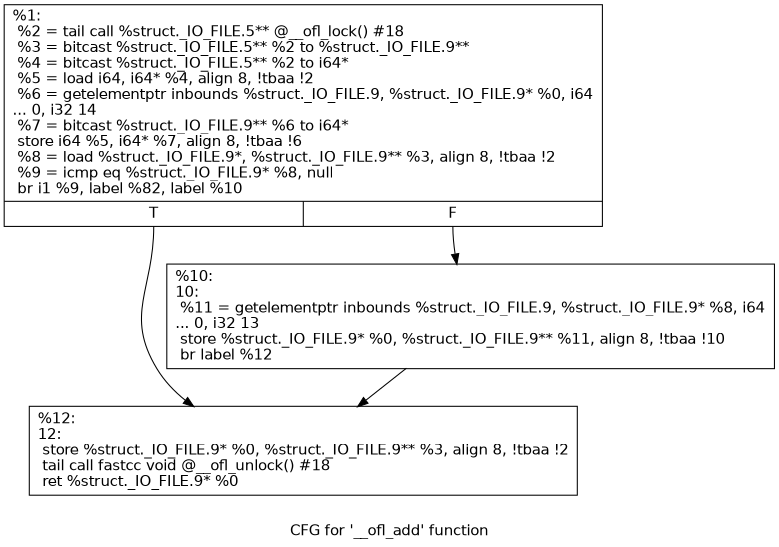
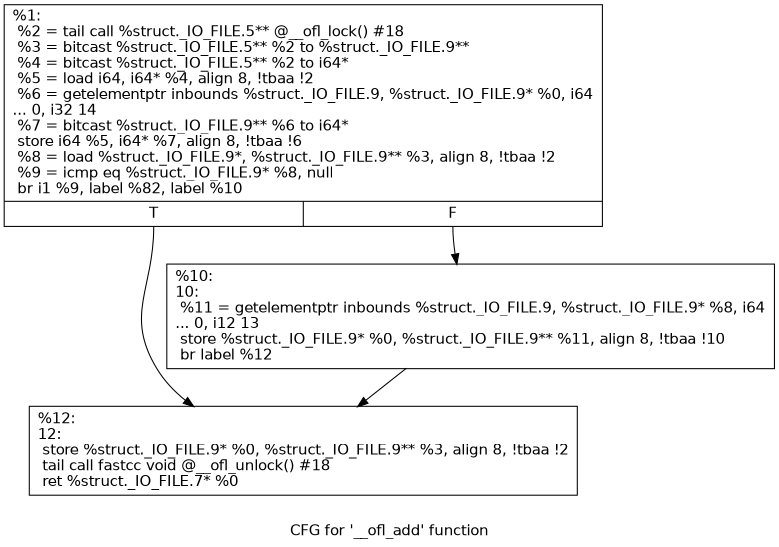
  digraph {
    fontname="DejaVu Sans"
    label="CFG for '__ofl_add' function"
    node [fontname="DejaVu Sans" shape=record]
    edge [fontname="DejaVu Sans"]
    n1 [label="{%1:\l  %2 = tail call %struct._IO_FILE.5** @__ofl_lock() #18\l  %3 = bitcast %struct._IO_FILE.5** %2 to %struct._IO_FILE.9**\l  %4 = bitcast %struct._IO_FILE.5** %2 to i64*\l  %5 = load i64, i64* %4, align 8, !tbaa !2\l  %6 = getelementptr inbounds %struct._IO_FILE.9, %struct._IO_FILE.9* %0, i64\l... 0, i32 14\l  %7 = bitcast %struct._IO_FILE.9** %6 to i64*\l  store i64 %5, i64* %7, align 8, !tbaa !6\l  %8 = load %struct._IO_FILE.9*, %struct._IO_FILE.9** %3, align 8, !tbaa !2\l  %9 = icmp eq %struct._IO_FILE.9* %8, null\l  br i1 %9, label %82, label %10\l|{<s0>T|<s1>F}}"]
-   n2 [label="{%12:\l12:                                               \l  store %struct._IO_FILE.9* %0, %struct._IO_FILE.9** %3, align 8, !tbaa !2\l  tail call fastcc void @__ofl_unlock() #18\l  ret %struct._IO_FILE.9* %0\l}"]
-   n3 [label="{%10:\l10:                                               \l  %11 = getelementptr inbounds %struct._IO_FILE.9, %struct._IO_FILE.9* %8, i64\l... 0, i32 13\l  store %struct._IO_FILE.9* %0, %struct._IO_FILE.9** %11, align 8, !tbaa !10\l  br label %12\l}"]
+   n2 [label="{%12:\l12:                                               \l  store %struct._IO_FILE.9* %0, %struct._IO_FILE.9** %3, align 8, !tbaa !2\l  tail call fastcc void @__ofl_unlock() #18\l  ret %struct._IO_FILE.7* %0\l}"]
+   n3 [label="{%10:\l10:                                               \l  %11 = getelementptr inbounds %struct._IO_FILE.9, %struct._IO_FILE.9* %8, i64\l... 0, i12 13\l  store %struct._IO_FILE.9* %0, %struct._IO_FILE.9** %11, align 8, !tbaa !10\l  br label %12\l}"]
    n1 -> n2 [tailport=s0]
    n1 -> n3 [tailport=s1]
    n3 -> n2
  }
